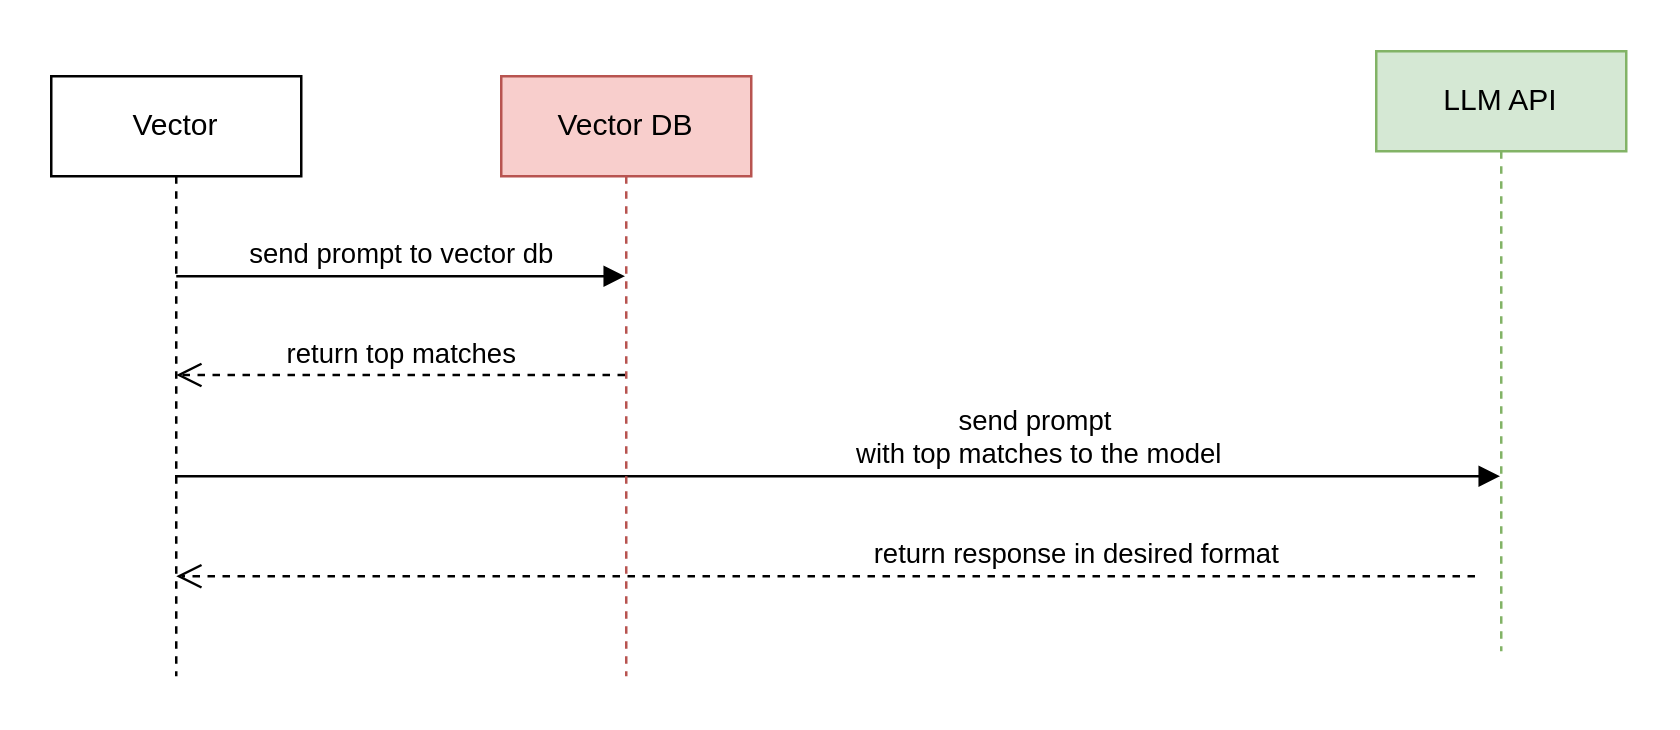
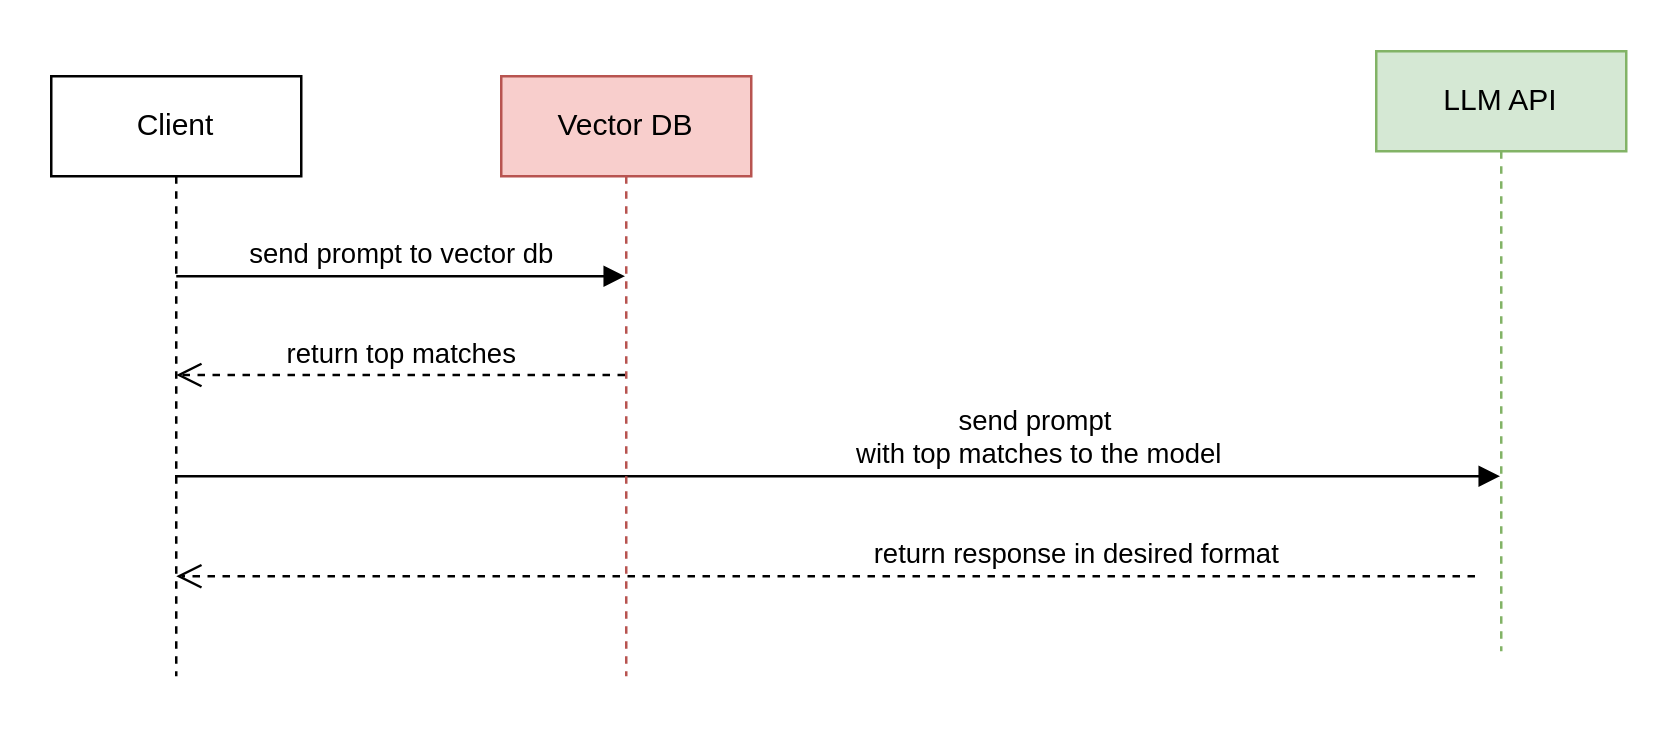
  <mxCell id="0" />
  <mxCell id="1" parent="0" />
- <mxCell id="2" value="Vector" style="shape=umlLifeline;perimeter=lifelinePerimeter;whiteSpace=wrap;html=1;container=1;dropTarget=0;collapsible=0;recursiveResize=0;outlineConnect=0;portConstraint=eastwest;newEdgeStyle={&quot;curved&quot;:0,&quot;rounded&quot;:0};" parent="1" vertex="1"><mxGeometry x="20" y="30" width="100" height="240" as="geometry" /></mxCell>
+ <mxCell id="2" value="Client" style="shape=umlLifeline;perimeter=lifelinePerimeter;whiteSpace=wrap;html=1;container=1;dropTarget=0;collapsible=0;recursiveResize=0;outlineConnect=0;portConstraint=eastwest;newEdgeStyle={&quot;curved&quot;:0,&quot;rounded&quot;:0};" parent="1" vertex="1"><mxGeometry x="20" y="30" width="100" height="240" as="geometry" /></mxCell>
  <mxCell id="3" value="LLM API" style="shape=umlLifeline;perimeter=lifelinePerimeter;whiteSpace=wrap;html=1;container=1;dropTarget=0;collapsible=0;recursiveResize=0;outlineConnect=0;portConstraint=eastwest;newEdgeStyle={&quot;curved&quot;:0,&quot;rounded&quot;:0};fillColor=#d5e8d4;strokeColor=#82b366;" parent="1" vertex="1"><mxGeometry x="550" y="20" width="100" height="240" as="geometry" /></mxCell>
  <mxCell id="4" value="&lt;blockquote style=&quot;margin: 0 0 0 40px; border: none; padding: 0px;&quot;&gt;&lt;blockquote style=&quot;margin: 0 0 0 40px; border: none; padding: 0px;&quot;&gt;&lt;blockquote style=&quot;margin: 0 0 0 40px; border: none; padding: 0px;&quot;&gt;&lt;blockquote style=&quot;margin: 0 0 0 40px; border: none; padding: 0px;&quot;&gt;send prompt&amp;nbsp;&lt;/blockquote&gt;&lt;/blockquote&gt;&lt;/blockquote&gt;&lt;blockquote style=&quot;margin: 0 0 0 40px; border: none; padding: 0px;&quot;&gt;&lt;blockquote style=&quot;margin: 0 0 0 40px; border: none; padding: 0px;&quot;&gt;&lt;blockquote style=&quot;margin: 0 0 0 40px; border: none; padding: 0px;&quot;&gt;with top matches to the model&lt;/blockquote&gt;&lt;/blockquote&gt;&lt;/blockquote&gt;&lt;/blockquote&gt;" style="html=1;verticalAlign=bottom;endArrow=block;curved=0;rounded=0;" parent="1" edge="1"><mxGeometry width="80" relative="1" as="geometry"><mxPoint x="69.5" y="190" as="sourcePoint" /><mxPoint x="599.5" y="190" as="targetPoint" /><mxPoint as="offset" /></mxGeometry></mxCell>
  <mxCell id="5" value="&lt;blockquote style=&quot;margin: 0 0 0 40px; border: none; padding: 0px;&quot;&gt;&lt;blockquote style=&quot;margin: 0 0 0 40px; border: none; padding: 0px;&quot;&gt;&lt;blockquote style=&quot;margin: 0 0 0 40px; border: none; padding: 0px;&quot;&gt;&lt;blockquote style=&quot;margin: 0 0 0 40px; border: none; padding: 0px;&quot;&gt;&lt;blockquote style=&quot;margin: 0 0 0 40px; border: none; padding: 0px;&quot;&gt;return response in desired format&lt;/blockquote&gt;&lt;/blockquote&gt;&lt;/blockquote&gt;&lt;/blockquote&gt;&lt;/blockquote&gt;" style="html=1;verticalAlign=bottom;endArrow=open;dashed=1;endSize=8;curved=0;rounded=0;" parent="1" edge="1"><mxGeometry x="0.002" relative="1" as="geometry"><mxPoint x="589.5" y="230" as="sourcePoint" /><mxPoint x="70" y="230" as="targetPoint" /><mxPoint as="offset" /></mxGeometry></mxCell>
  <mxCell id="6" value="Vector DB" style="shape=umlLifeline;perimeter=lifelinePerimeter;whiteSpace=wrap;html=1;container=1;dropTarget=0;collapsible=0;recursiveResize=0;outlineConnect=0;portConstraint=eastwest;newEdgeStyle={&quot;curved&quot;:0,&quot;rounded&quot;:0};fillColor=#f8cecc;strokeColor=#b85450;" vertex="1" parent="1"><mxGeometry x="200" y="30" width="100" height="240" as="geometry" /></mxCell>
  <mxCell id="7" value="send prompt to vector db" style="html=1;verticalAlign=bottom;endArrow=block;curved=0;rounded=0;" edge="1" parent="1" target="6"><mxGeometry width="80" relative="1" as="geometry"><mxPoint x="70" y="110" as="sourcePoint" /><mxPoint x="150" y="110" as="targetPoint" /></mxGeometry></mxCell>
  <mxCell id="8" value="return top matches" style="html=1;verticalAlign=bottom;endArrow=open;dashed=1;endSize=8;curved=0;rounded=0;" edge="1" parent="1" source="6"><mxGeometry relative="1" as="geometry"><mxPoint x="150" y="149.5" as="sourcePoint" /><mxPoint x="70" y="149.5" as="targetPoint" /></mxGeometry></mxCell>
